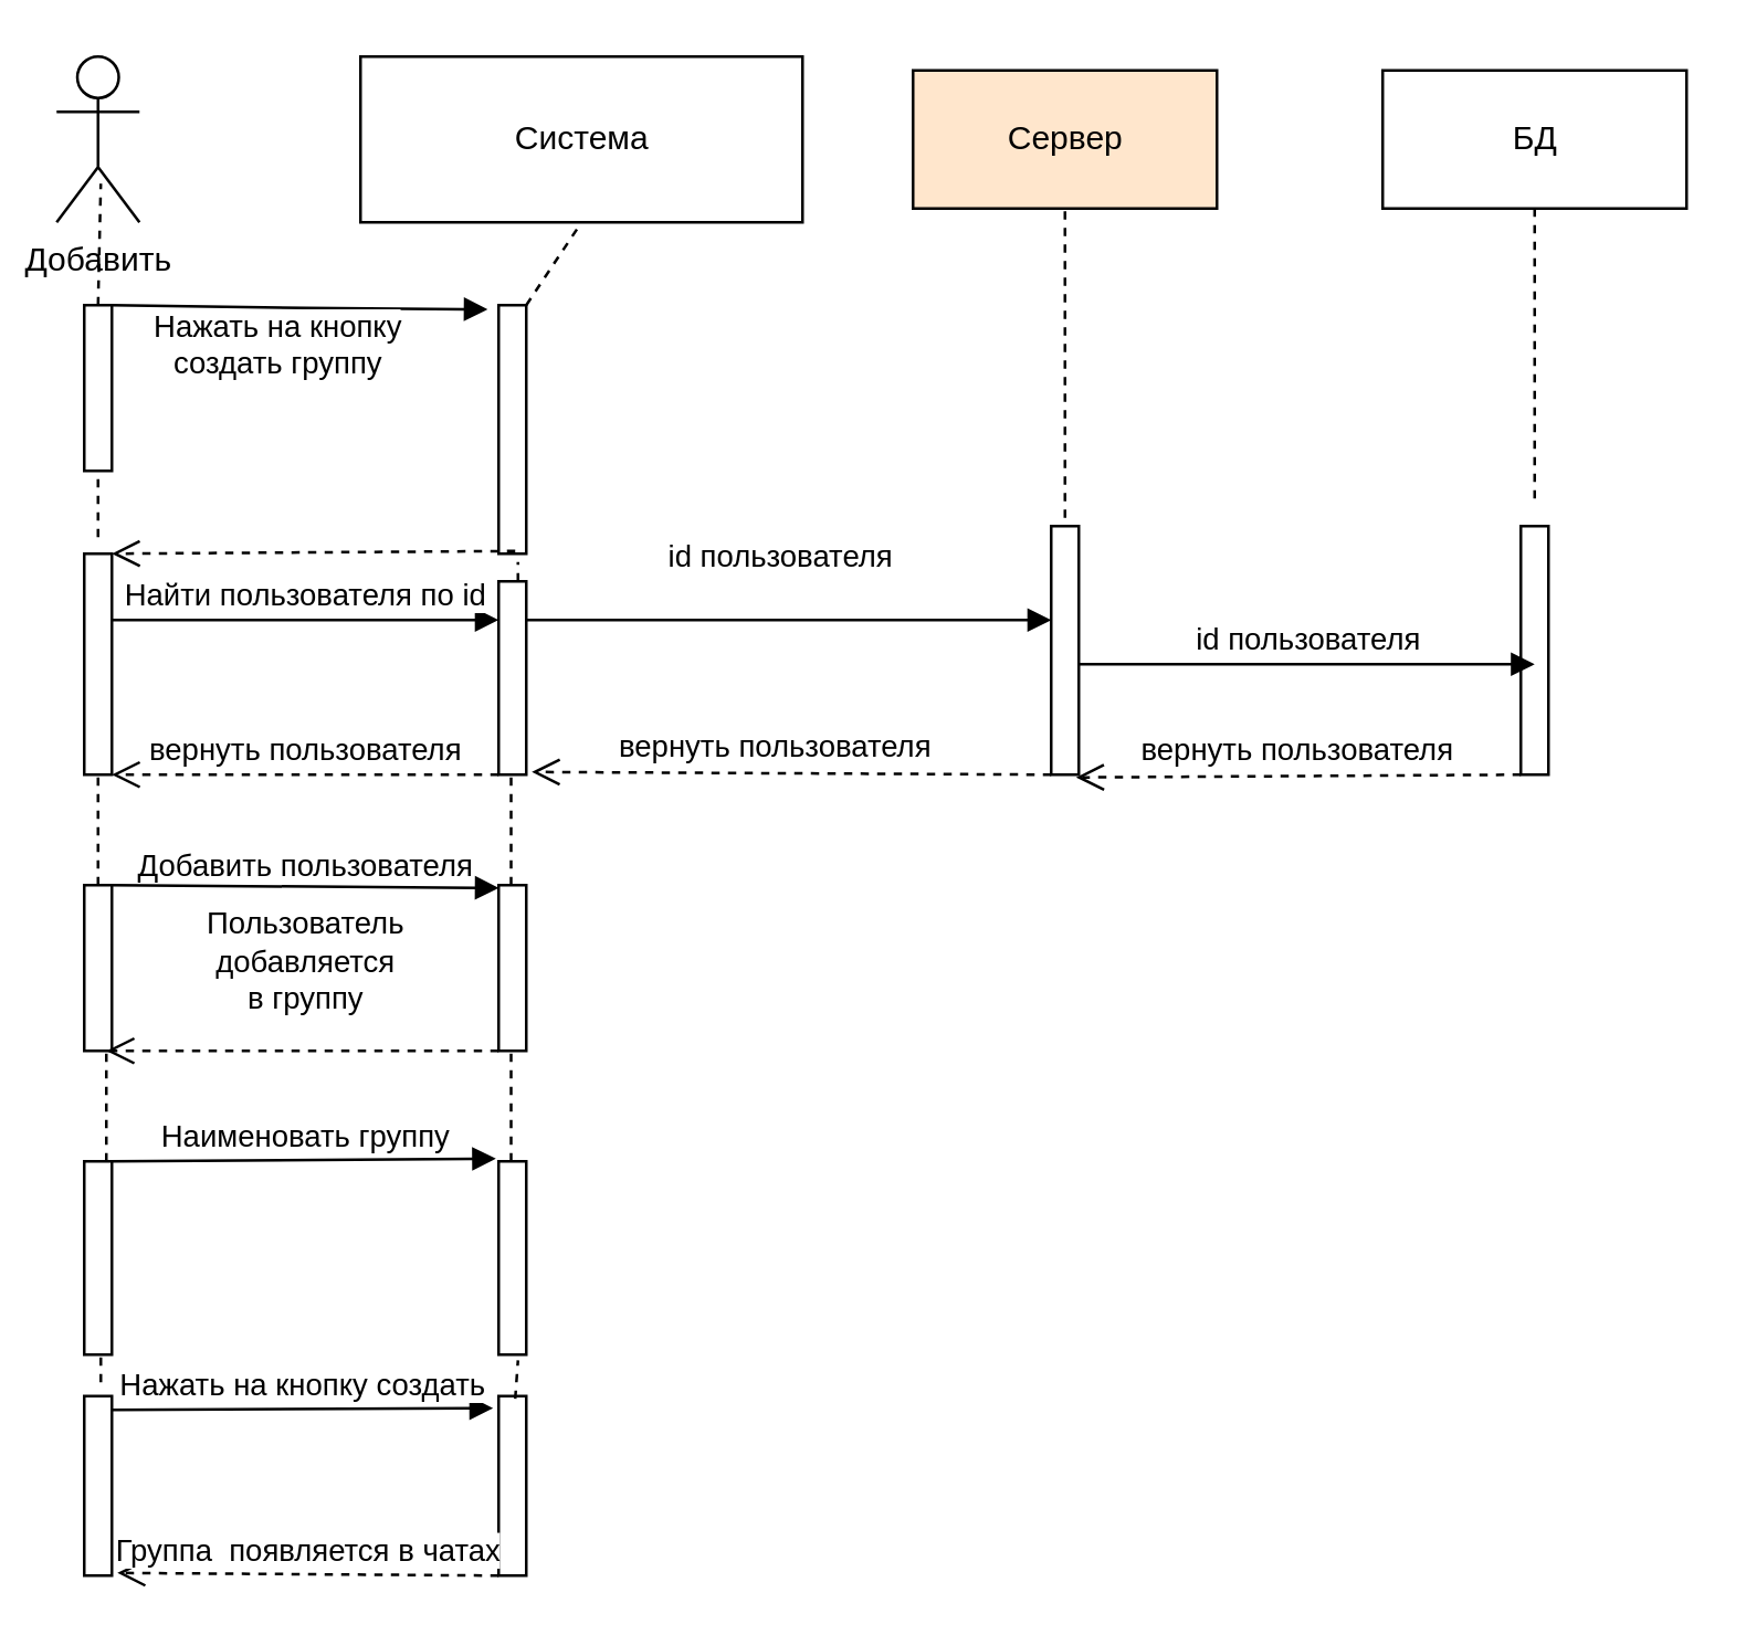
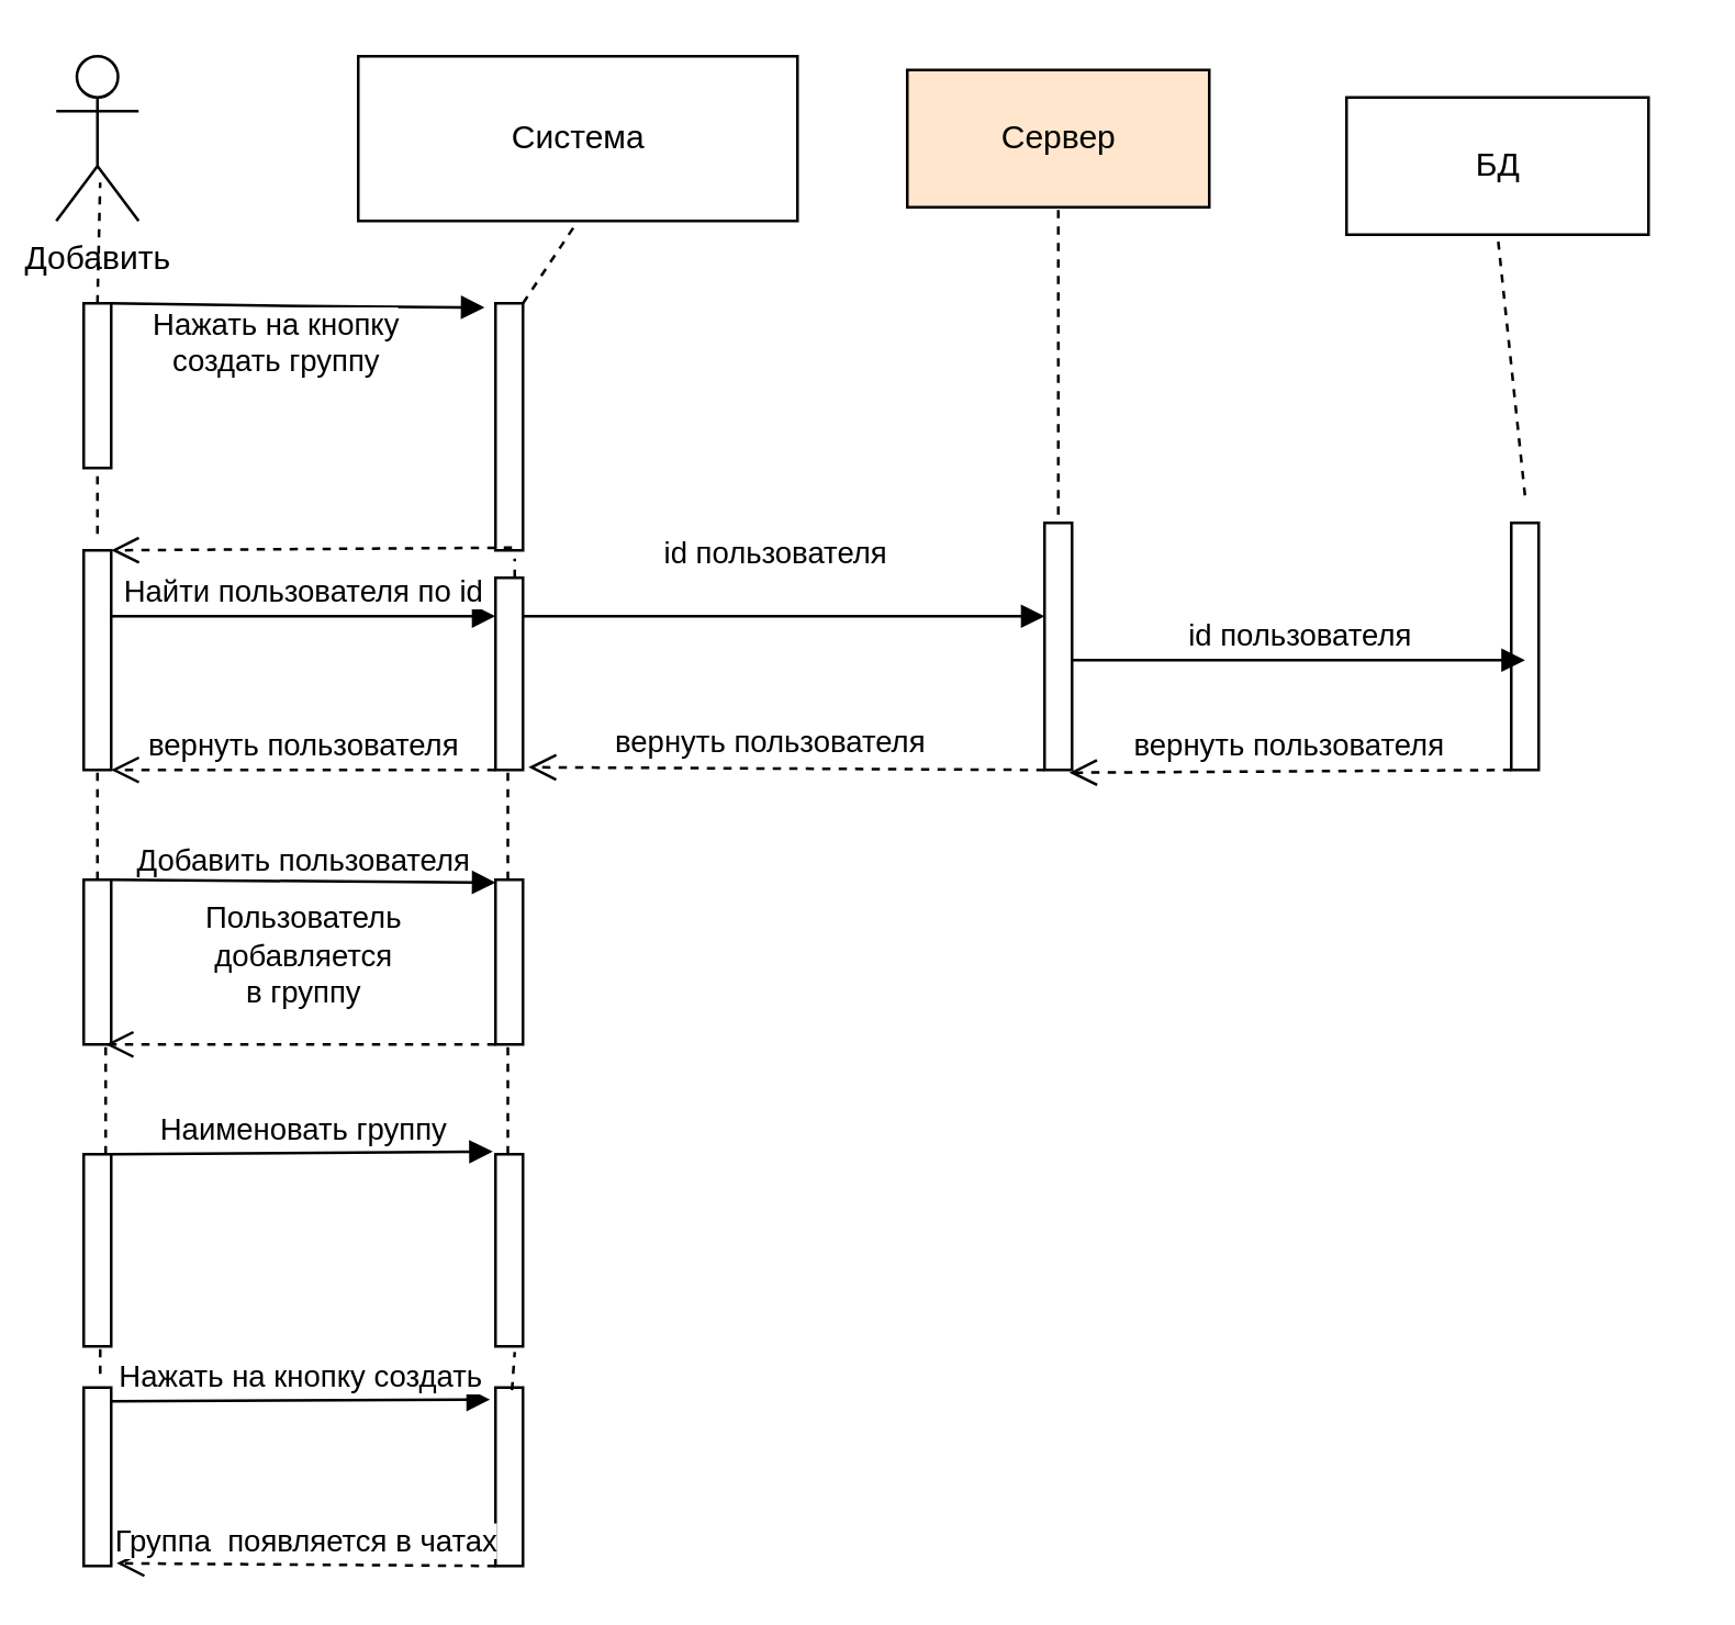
  <mxCell id="0" />
  <mxCell id="1" parent="0" />
  <mxCell id="2" value="Система" style="html=1;" vertex="1" parent="1"><mxGeometry x="130" y="20" width="160" height="60" as="geometry" /></mxCell>
  <mxCell id="3" value="Сервер" style="html=1;fillColor=#ffe6cc;" vertex="1" parent="1"><mxGeometry x="330" y="25" width="110" height="50" as="geometry" /></mxCell>
- <mxCell id="4" value="БД" style="html=1;" vertex="1" parent="1"><mxGeometry x="500" y="25" width="110" height="50" as="geometry" /></mxCell>
+ <mxCell id="4" value="БД" style="html=1;" vertex="1" parent="1"><mxGeometry x="490" y="35" width="110" height="50" as="geometry" /></mxCell>
  <mxCell id="5" value="" style="endArrow=none;dashed=1;html=1;rounded=0;entryX=0.5;entryY=1;entryDx=0;entryDy=0;" edge="1" parent="1" source="6" target="2"><mxGeometry width="50" height="50" relative="1" as="geometry"><mxPoint x="185" y="150" as="sourcePoint" /><mxPoint x="210" y="90" as="targetPoint" /></mxGeometry></mxCell>
  <mxCell id="6" value="" style="html=1;points=[];perimeter=orthogonalPerimeter;" vertex="1" parent="1"><mxGeometry x="180" y="110" width="10" height="90" as="geometry" /></mxCell>
  <mxCell id="7" value="Добавить" style="shape=umlActor;verticalLabelPosition=bottom;verticalAlign=top;html=1;" vertex="1" parent="1"><mxGeometry x="20" y="20" width="30" height="60" as="geometry" /></mxCell>
  <mxCell id="8" value="" style="html=1;points=[];perimeter=orthogonalPerimeter;" vertex="1" parent="1"><mxGeometry x="30" y="110" width="10" height="60" as="geometry" /></mxCell>
  <mxCell id="9" value="" style="endArrow=none;dashed=1;html=1;rounded=0;entryX=0.533;entryY=0.767;entryDx=0;entryDy=0;entryPerimeter=0;" edge="1" parent="1" target="7"><mxGeometry width="50" height="50" relative="1" as="geometry"><mxPoint x="35" y="110" as="sourcePoint" /><mxPoint x="70" y="80" as="targetPoint" /></mxGeometry></mxCell>
  <mxCell id="10" value="Нажать на кнопку &lt;br&gt;создать группу" style="html=1;verticalAlign=bottom;endArrow=block;rounded=0;entryX=-0.4;entryY=0.017;entryDx=0;entryDy=0;entryPerimeter=0;" edge="1" parent="1" target="6"><mxGeometry x="-0.112" y="-29" width="80" relative="1" as="geometry"><mxPoint x="40" y="110" as="sourcePoint" /><mxPoint x="120" y="110" as="targetPoint" /><Array as="points"><mxPoint x="110" y="111" /></Array><mxPoint as="offset" /></mxGeometry></mxCell>
  <mxCell id="11" value="" style="html=1;verticalAlign=bottom;endArrow=open;dashed=1;endSize=8;rounded=0;exitX=0.6;exitY=0.989;exitDx=0;exitDy=0;exitPerimeter=0;entryX=1;entryY=0;entryDx=0;entryDy=0;entryPerimeter=0;" edge="1" parent="1" source="6" target="12"><mxGeometry relative="1" as="geometry"><mxPoint x="170" y="200" as="sourcePoint" /><mxPoint x="50" y="200" as="targetPoint" /></mxGeometry></mxCell>
  <mxCell id="12" value="" style="html=1;points=[];perimeter=orthogonalPerimeter;" vertex="1" parent="1"><mxGeometry x="30" y="200" width="10" height="80" as="geometry" /></mxCell>
  <mxCell id="13" value="" style="html=1;points=[];perimeter=orthogonalPerimeter;" vertex="1" parent="1"><mxGeometry x="180" y="210" width="10" height="70" as="geometry" /></mxCell>
  <mxCell id="14" value="Найти пользователя по id" style="html=1;verticalAlign=bottom;endArrow=block;rounded=0;exitX=1;exitY=0.3;exitDx=0;exitDy=0;exitPerimeter=0;" edge="1" parent="1" source="12"><mxGeometry width="80" relative="1" as="geometry"><mxPoint x="50" y="230" as="sourcePoint" /><mxPoint x="180" y="224" as="targetPoint" /></mxGeometry></mxCell>
  <mxCell id="15" value="" style="html=1;points=[];perimeter=orthogonalPerimeter;" vertex="1" parent="1"><mxGeometry x="380" y="190" width="10" height="90" as="geometry" /></mxCell>
  <mxCell id="16" value="id пользователя&amp;nbsp;&amp;nbsp;" style="html=1;verticalAlign=bottom;endArrow=block;rounded=0;exitX=1;exitY=0.3;exitDx=0;exitDy=0;exitPerimeter=0;entryX=0;entryY=0.378;entryDx=0;entryDy=0;entryPerimeter=0;" edge="1" parent="1" target="15"><mxGeometry y="14" width="80" relative="1" as="geometry"><mxPoint x="190" y="224" as="sourcePoint" /><mxPoint x="330" y="224" as="targetPoint" /><mxPoint as="offset" /></mxGeometry></mxCell>
  <mxCell id="17" value="" style="html=1;points=[];perimeter=orthogonalPerimeter;" vertex="1" parent="1"><mxGeometry x="550" y="190" width="10" height="90" as="geometry" /></mxCell>
  <mxCell id="18" value="id пользователя" style="html=1;verticalAlign=bottom;endArrow=block;rounded=0;entryX=0.5;entryY=0.556;entryDx=0;entryDy=0;entryPerimeter=0;" edge="1" parent="1" target="17"><mxGeometry width="80" relative="1" as="geometry"><mxPoint x="390" y="240" as="sourcePoint" /><mxPoint x="470" y="240" as="targetPoint" /></mxGeometry></mxCell>
  <mxCell id="19" value="вернуть пользователя" style="html=1;verticalAlign=bottom;endArrow=open;dashed=1;endSize=8;rounded=0;entryX=0.9;entryY=1.011;entryDx=0;entryDy=0;entryPerimeter=0;" edge="1" parent="1" target="15"><mxGeometry relative="1" as="geometry"><mxPoint x="550" y="280" as="sourcePoint" /><mxPoint x="470" y="280" as="targetPoint" /></mxGeometry></mxCell>
  <mxCell id="20" value="" style="html=1;verticalAlign=bottom;endArrow=open;dashed=1;endSize=8;rounded=0;entryX=1.2;entryY=0.986;entryDx=0;entryDy=0;entryPerimeter=0;" edge="1" parent="1" target="13"><mxGeometry relative="1" as="geometry"><mxPoint x="380" y="280" as="sourcePoint" /><mxPoint x="300" y="280" as="targetPoint" /></mxGeometry></mxCell>
  <mxCell id="21" value="&lt;span style=&quot;font-size: 11px ; background-color: rgb(255 , 255 , 255)&quot;&gt;вернуть пользователя&lt;/span&gt;" style="text;html=1;align=center;verticalAlign=middle;resizable=0;points=[];autosize=1;strokeColor=none;fillColor=none;" vertex="1" parent="1"><mxGeometry x="215" y="260" width="130" height="20" as="geometry" /></mxCell>
  <mxCell id="22" value="вернуть пользователя" style="html=1;verticalAlign=bottom;endArrow=open;dashed=1;endSize=8;rounded=0;entryX=1;entryY=1;entryDx=0;entryDy=0;entryPerimeter=0;" edge="1" parent="1" target="12"><mxGeometry relative="1" as="geometry"><mxPoint x="180" y="280" as="sourcePoint" /><mxPoint x="100" y="280" as="targetPoint" /></mxGeometry></mxCell>
  <mxCell id="23" value="" style="html=1;points=[];perimeter=orthogonalPerimeter;" vertex="1" parent="1"><mxGeometry x="30" y="320" width="10" height="60" as="geometry" /></mxCell>
  <mxCell id="24" value="" style="html=1;points=[];perimeter=orthogonalPerimeter;" vertex="1" parent="1"><mxGeometry x="180" y="320" width="10" height="60" as="geometry" /></mxCell>
  <mxCell id="25" value="Добавить пользователя" style="html=1;verticalAlign=bottom;endArrow=block;rounded=0;entryX=0;entryY=0.017;entryDx=0;entryDy=0;entryPerimeter=0;" edge="1" parent="1" target="24"><mxGeometry x="0.0" y="-1" width="80" relative="1" as="geometry"><mxPoint x="40" y="320" as="sourcePoint" /><mxPoint x="120" y="320" as="targetPoint" /><mxPoint as="offset" /></mxGeometry></mxCell>
  <mxCell id="26" value="Пользователь &lt;br&gt;добавляется &lt;br&gt;в группу" style="html=1;verticalAlign=bottom;endArrow=open;dashed=1;endSize=8;rounded=0;entryX=0.8;entryY=1;entryDx=0;entryDy=0;entryPerimeter=0;" edge="1" parent="1" target="23"><mxGeometry x="-0.014" y="-10" relative="1" as="geometry"><mxPoint x="180" y="380" as="sourcePoint" /><mxPoint x="100" y="380" as="targetPoint" /><mxPoint as="offset" /></mxGeometry></mxCell>
  <mxCell id="27" value="" style="html=1;points=[];perimeter=orthogonalPerimeter;" vertex="1" parent="1"><mxGeometry x="30" y="420" width="10" height="70" as="geometry" /></mxCell>
  <mxCell id="28" value="Наименовать группу" style="html=1;verticalAlign=bottom;endArrow=block;rounded=0;exitX=1;exitY=0;exitDx=0;exitDy=0;exitPerimeter=0;entryX=-0.1;entryY=-0.014;entryDx=0;entryDy=0;entryPerimeter=0;" edge="1" parent="1" source="27" target="29"><mxGeometry width="80" relative="1" as="geometry"><mxPoint x="50" y="410" as="sourcePoint" /><mxPoint x="180" y="410" as="targetPoint" /></mxGeometry></mxCell>
  <mxCell id="29" value="" style="html=1;points=[];perimeter=orthogonalPerimeter;" vertex="1" parent="1"><mxGeometry x="180" y="420" width="10" height="70" as="geometry" /></mxCell>
  <mxCell id="30" value="" style="html=1;points=[];perimeter=orthogonalPerimeter;" vertex="1" parent="1"><mxGeometry x="30" y="505" width="10" height="65" as="geometry" /></mxCell>
  <mxCell id="31" value="Нажать на кнопку создать" style="html=1;verticalAlign=bottom;endArrow=block;rounded=0;entryX=-0.2;entryY=0.067;entryDx=0;entryDy=0;entryPerimeter=0;" edge="1" parent="1" target="32"><mxGeometry width="80" relative="1" as="geometry"><mxPoint x="40" y="510" as="sourcePoint" /><mxPoint x="120" y="510" as="targetPoint" /></mxGeometry></mxCell>
  <mxCell id="32" value="" style="html=1;points=[];perimeter=orthogonalPerimeter;" vertex="1" parent="1"><mxGeometry x="180" y="505" width="10" height="65" as="geometry" /></mxCell>
  <mxCell id="33" value="Группа&amp;nbsp; появляется в чатах" style="html=1;verticalAlign=bottom;endArrow=open;dashed=1;endSize=8;rounded=0;entryX=1.2;entryY=0.985;entryDx=0;entryDy=0;entryPerimeter=0;" edge="1" parent="1" target="30"><mxGeometry relative="1" as="geometry"><mxPoint x="180" y="570" as="sourcePoint" /><mxPoint x="100" y="570" as="targetPoint" /></mxGeometry></mxCell>
  <mxCell id="34" value="" style="endArrow=none;dashed=1;html=1;rounded=0;exitX=0.5;exitY=-0.075;exitDx=0;exitDy=0;exitPerimeter=0;" edge="1" parent="1" source="12"><mxGeometry width="50" height="50" relative="1" as="geometry"><mxPoint x="-20" y="220" as="sourcePoint" /><mxPoint x="35" y="170" as="targetPoint" /></mxGeometry></mxCell>
  <mxCell id="35" value="" style="endArrow=none;dashed=1;html=1;rounded=0;" edge="1" parent="1"><mxGeometry width="50" height="50" relative="1" as="geometry"><mxPoint x="35" y="320" as="sourcePoint" /><mxPoint x="35" y="280" as="targetPoint" /></mxGeometry></mxCell>
  <mxCell id="36" value="" style="endArrow=none;dashed=1;html=1;rounded=0;" edge="1" parent="1"><mxGeometry width="50" height="50" relative="1" as="geometry"><mxPoint x="38" y="420" as="sourcePoint" /><mxPoint x="38" y="380" as="targetPoint" /></mxGeometry></mxCell>
  <mxCell id="37" value="" style="endArrow=none;dashed=1;html=1;rounded=0;entryX=0.6;entryY=1.014;entryDx=0;entryDy=0;entryPerimeter=0;" edge="1" parent="1" target="27"><mxGeometry width="50" height="50" relative="1" as="geometry"><mxPoint x="36" y="500" as="sourcePoint" /><mxPoint x="0" y="470" as="targetPoint" /></mxGeometry></mxCell>
  <mxCell id="38" value="" style="endArrow=none;dashed=1;html=1;rounded=0;" edge="1" parent="1"><mxGeometry width="50" height="50" relative="1" as="geometry"><mxPoint x="184.5" y="420" as="sourcePoint" /><mxPoint x="184.5" y="380" as="targetPoint" /></mxGeometry></mxCell>
  <mxCell id="39" value="" style="endArrow=none;dashed=1;html=1;rounded=0;entryX=0.7;entryY=1.029;entryDx=0;entryDy=0;entryPerimeter=0;exitX=0.6;exitY=0.015;exitDx=0;exitDy=0;exitPerimeter=0;" edge="1" parent="1" source="32" target="29"><mxGeometry width="50" height="50" relative="1" as="geometry"><mxPoint x="240" y="530" as="sourcePoint" /><mxPoint x="290" y="480" as="targetPoint" /></mxGeometry></mxCell>
  <mxCell id="40" value="" style="endArrow=none;dashed=1;html=1;rounded=0;entryX=0.5;entryY=1;entryDx=0;entryDy=0;exitX=0.5;exitY=-0.033;exitDx=0;exitDy=0;exitPerimeter=0;" edge="1" parent="1" source="15" target="3"><mxGeometry width="50" height="50" relative="1" as="geometry"><mxPoint x="340" y="165" as="sourcePoint" /><mxPoint x="390" y="115" as="targetPoint" /></mxGeometry></mxCell>
  <mxCell id="41" value="" style="endArrow=none;dashed=1;html=1;rounded=0;" edge="1" parent="1"><mxGeometry width="50" height="50" relative="1" as="geometry"><mxPoint x="184.5" y="320" as="sourcePoint" /><mxPoint x="184.5" y="280" as="targetPoint" /></mxGeometry></mxCell>
  <mxCell id="42" value="" style="endArrow=none;dashed=1;html=1;rounded=0;entryX=0.5;entryY=1;entryDx=0;entryDy=0;" edge="1" parent="1" target="4"><mxGeometry width="50" height="50" relative="1" as="geometry"><mxPoint x="555" y="180" as="sourcePoint" /><mxPoint x="580" y="110" as="targetPoint" /></mxGeometry></mxCell>
  <mxCell id="43" value="" style="endArrow=none;dashed=1;html=1;rounded=0;entryX=0.7;entryY=1.033;entryDx=0;entryDy=0;entryPerimeter=0;" edge="1" parent="1" target="6"><mxGeometry width="50" height="50" relative="1" as="geometry"><mxPoint x="187" y="210" as="sourcePoint" /><mxPoint x="260" y="130" as="targetPoint" /></mxGeometry></mxCell>
